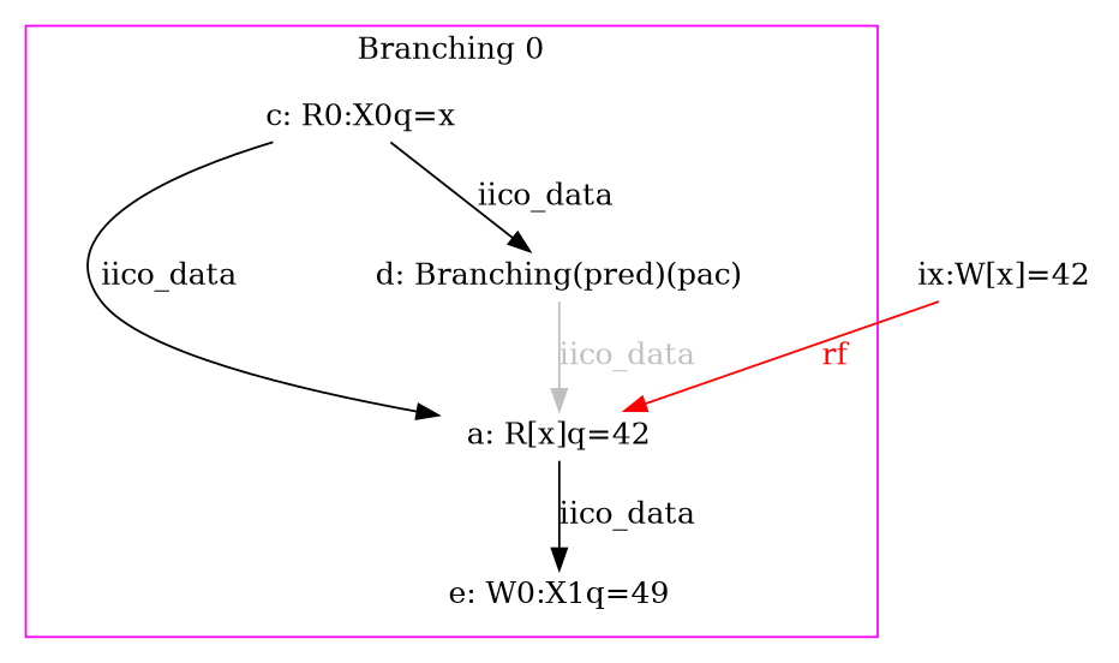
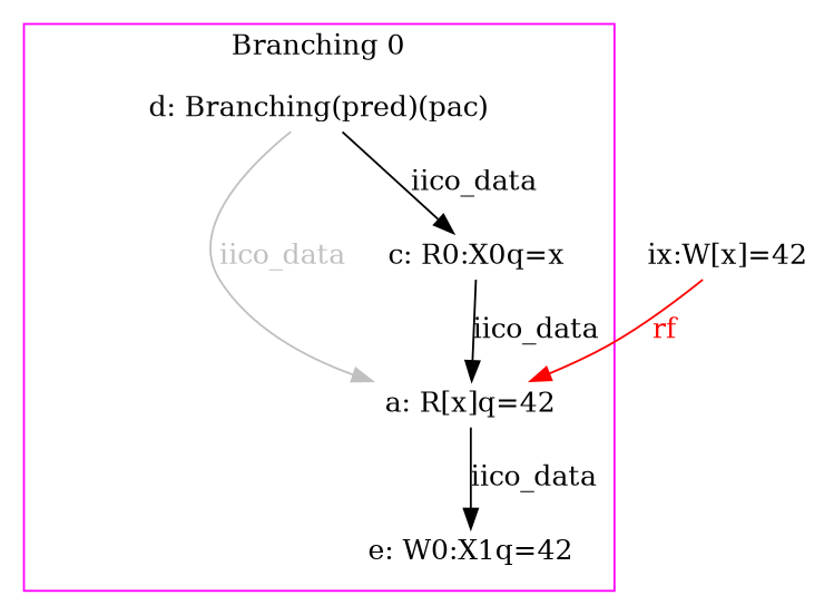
  digraph {
    node [fixedsize=false shape=none]
    edge [color=black fontcolor=black]
    n1 [height=0.194444 label="a: R[x]q=42" width=1.555556]
    n2 [height=0.194444 label="c: R0:X0q=x" width=1.555556]
    n3 [height=0.194444 label="d: Branching(pred)(pac)" width=3.888889]
-   n4 [height=0.194444 label="e: W0:X1q=49" width=1.750000]
+   n4 [height=0.194444 label="e: W0:X1q=42" width=1.750000]
    n5 [height=0.194444 label="ix:W[x]=42" width=1.361111]
    subgraph cluster_1 {
      color=magenta
      label="Branching 0"
      rank=sink
      shape=box
      n1
      n2
      n3
      n4
    }
    n1 -> n4 [label=iico_data]
    n2 -> n1 [label=iico_data]
-   n2 -> n3 [label=iico_data]
+   n3 -> n2 [label=iico_data]
    n3 -> n1 [color=grey fontcolor=grey label=iico_data]
    n5 -> n1 [color=red fontcolor=red label=rf]
  }
